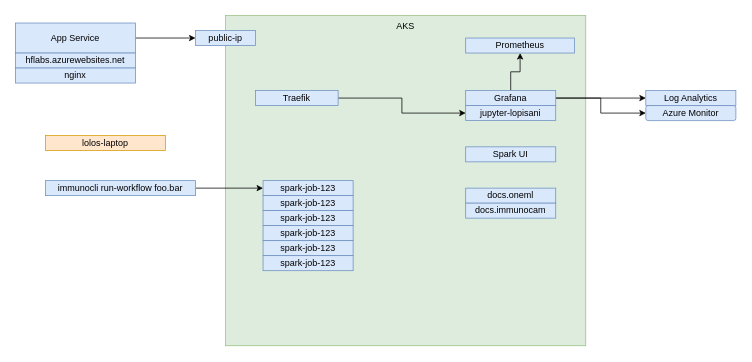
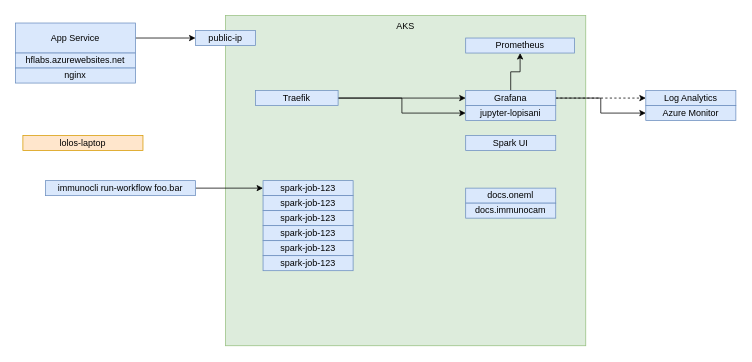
  <mxCell id="0" />
  <mxCell id="1" parent="0" />
  <mxCell id="2" value="AKS" style="rounded=0;whiteSpace=wrap;html=1;fillColor=#d5e8d4;strokeColor=#82b366;verticalAlign=top;opacity=80;" vertex="1" parent="1"><mxGeometry x="300" width="480" height="440" as="geometry" y="20" /></mxCell>
  <mxCell id="3" style="edgeStyle=orthogonalEdgeStyle;rounded=0;orthogonalLoop=1;jettySize=auto;html=1;entryX=0;entryY=0.5;entryDx=0;entryDy=0;" edge="1" parent="1" source="4" target="7"><mxGeometry relative="1" as="geometry"><mxPoint x="250" y="30" as="targetPoint" /></mxGeometry></mxCell>
  <mxCell id="4" value="App Service" style="rounded=0;whiteSpace=wrap;html=1;fillColor=#dae8fc;strokeColor=#6c8ebf;" vertex="1" parent="1"><mxGeometry y="30" width="160" height="40" as="geometry" x="20" /></mxCell>
  <mxCell id="5" value="hflabs.azurewebsites.net" style="rounded=0;whiteSpace=wrap;html=1;fillColor=#dae8fc;strokeColor=#6c8ebf;" vertex="1" parent="1"><mxGeometry y="70" width="160" height="20" as="geometry" x="20" /></mxCell>
  <mxCell id="6" value="nginx" style="rounded=0;whiteSpace=wrap;html=1;fillColor=#dae8fc;strokeColor=#6c8ebf;" vertex="1" parent="1"><mxGeometry y="90" width="160" height="20" as="geometry" x="20" /></mxCell>
  <mxCell id="7" value="public-ip" style="rounded=0;whiteSpace=wrap;html=1;fillColor=#dae8fc;strokeColor=#6c8ebf;" vertex="1" parent="1"><mxGeometry x="260" y="40" width="80" height="20" as="geometry" /></mxCell>
+ <mxCell id="8" style="edgeStyle=orthogonalEdgeStyle;rounded=0;orthogonalLoop=1;jettySize=auto;html=1;entryX=0;entryY=0.5;entryDx=0;entryDy=0;" edge="1" parent="1" source="10" target="14"><mxGeometry relative="1" as="geometry" /></mxCell>
  <mxCell id="9" style="edgeStyle=orthogonalEdgeStyle;rounded=0;orthogonalLoop=1;jettySize=auto;html=1;entryX=0;entryY=0.5;entryDx=0;entryDy=0;" edge="1" parent="1" source="10" target="15"><mxGeometry relative="1" as="geometry" /></mxCell>
  <mxCell id="10" value="Traefik" style="rounded=0;whiteSpace=wrap;html=1;fillColor=#dae8fc;strokeColor=#6c8ebf;" vertex="1" parent="1"><mxGeometry x="340" y="120" width="110" height="20" as="geometry" /></mxCell>
- <mxCell id="11" style="edgeStyle=orthogonalEdgeStyle;rounded=0;orthogonalLoop=1;jettySize=auto;html=1;" edge="1" parent="1" source="14" target="28"><mxGeometry relative="1" as="geometry" /></mxCell>
+ <mxCell id="11" style="edgeStyle=orthogonalEdgeStyle;rounded=0;orthogonalLoop=1;jettySize=auto;html=1;dashed=1;" edge="1" parent="1" source="14" target="28"><mxGeometry relative="1" as="geometry" /></mxCell>
  <mxCell id="12" style="edgeStyle=orthogonalEdgeStyle;rounded=0;orthogonalLoop=1;jettySize=auto;html=1;entryX=0;entryY=0.5;entryDx=0;entryDy=0;" edge="1" parent="1" source="14" target="29"><mxGeometry relative="1" as="geometry" /></mxCell>
  <mxCell id="13" style="edgeStyle=orthogonalEdgeStyle;rounded=0;orthogonalLoop=1;jettySize=auto;html=1;entryX=0.5;entryY=1;entryDx=0;entryDy=0;" edge="1" parent="1" source="14" target="30"><mxGeometry relative="1" as="geometry" /></mxCell>
  <mxCell id="14" value="Grafana" style="rounded=0;whiteSpace=wrap;html=1;fillColor=#dae8fc;strokeColor=#6c8ebf;" vertex="1" parent="1"><mxGeometry x="620" y="120" width="120" height="20" as="geometry" /></mxCell>
  <mxCell id="15" value="jupyter-lopisani" style="rounded=0;whiteSpace=wrap;html=1;fillColor=#dae8fc;strokeColor=#6c8ebf;" vertex="1" parent="1"><mxGeometry x="620" y="140" width="120" height="20" as="geometry" /></mxCell>
- <mxCell id="16" value="Spark UI" style="rounded=0;whiteSpace=wrap;html=1;fillColor=#dae8fc;strokeColor=#6c8ebf;" vertex="1" parent="1"><mxGeometry x="620" y="195" width="120" height="20" as="geometry" /></mxCell>
+ <mxCell id="16" value="Spark UI" style="rounded=0;whiteSpace=wrap;html=1;fillColor=#dae8fc;strokeColor=#6c8ebf;" vertex="1" parent="1"><mxGeometry x="620" y="180" width="120" height="20" as="geometry" /></mxCell>
  <mxCell id="17" value="docs.oneml" style="rounded=0;whiteSpace=wrap;html=1;fillColor=#dae8fc;strokeColor=#6c8ebf;" vertex="1" parent="1"><mxGeometry x="620" y="250" width="120" height="20" as="geometry" /></mxCell>
  <mxCell id="18" value="docs.immunocam" style="rounded=0;whiteSpace=wrap;html=1;fillColor=#dae8fc;strokeColor=#6c8ebf;" vertex="1" parent="1"><mxGeometry x="620" y="270" width="120" height="20" as="geometry" /></mxCell>
- <mxCell id="19" value="lolos-laptop" style="rounded=0;whiteSpace=wrap;html=1;fillColor=#ffe6cc;strokeColor=#d79b00;" vertex="1" parent="1"><mxGeometry x="60" y="180" width="160" height="20" as="geometry" /></mxCell>
+ <mxCell id="19" value="lolos-laptop" style="rounded=0;whiteSpace=wrap;html=1;fillColor=#ffe6cc;strokeColor=#d79b00;" vertex="1" parent="1"><mxGeometry x="30" y="180" width="160" height="20" as="geometry" /></mxCell>
  <mxCell id="20" style="edgeStyle=orthogonalEdgeStyle;rounded=0;orthogonalLoop=1;jettySize=auto;html=1;" edge="1" parent="1" source="21" target="22"><mxGeometry relative="1" as="geometry" /></mxCell>
  <mxCell id="21" value="immunocli run-workflow foo.bar" style="rounded=0;whiteSpace=wrap;html=1;fillColor=#dae8fc;strokeColor=#6c8ebf;" vertex="1" parent="1"><mxGeometry x="60" y="240" width="200" height="20" as="geometry" /></mxCell>
  <mxCell id="22" value="spark-job-123" style="rounded=0;whiteSpace=wrap;html=1;fillColor=#dae8fc;strokeColor=#6c8ebf;" vertex="1" parent="1"><mxGeometry x="350" y="240" width="120" height="20" as="geometry" /></mxCell>
  <mxCell id="23" value="spark-job-123" style="rounded=0;whiteSpace=wrap;html=1;fillColor=#dae8fc;strokeColor=#6c8ebf;" vertex="1" parent="1"><mxGeometry x="350" y="260" width="120" height="20" as="geometry" /></mxCell>
  <mxCell id="24" value="spark-job-123" style="rounded=0;whiteSpace=wrap;html=1;fillColor=#dae8fc;strokeColor=#6c8ebf;" vertex="1" parent="1"><mxGeometry x="350" y="280" width="120" height="20" as="geometry" /></mxCell>
  <mxCell id="25" value="spark-job-123" style="rounded=0;whiteSpace=wrap;html=1;fillColor=#dae8fc;strokeColor=#6c8ebf;" vertex="1" parent="1"><mxGeometry x="350" y="300" width="120" height="20" as="geometry" /></mxCell>
  <mxCell id="26" value="spark-job-123" style="rounded=0;whiteSpace=wrap;html=1;fillColor=#dae8fc;strokeColor=#6c8ebf;" vertex="1" parent="1"><mxGeometry x="350" y="320" width="120" height="20" as="geometry" /></mxCell>
  <mxCell id="27" value="spark-job-123" style="rounded=0;whiteSpace=wrap;html=1;fillColor=#dae8fc;strokeColor=#6c8ebf;" vertex="1" parent="1"><mxGeometry x="350" y="340" width="120" height="20" as="geometry" /></mxCell>
  <mxCell id="28" value="Log Analytics" style="rounded=0;whiteSpace=wrap;html=1;fillColor=#dae8fc;strokeColor=#6c8ebf;" vertex="1" parent="1"><mxGeometry x="860" y="120" width="120" height="20" as="geometry" /></mxCell>
- <mxCell id="29" value="Azure Monitor" style="whiteSpace=wrap;html=1;fillColor=#dae8fc;strokeColor=#6c8ebf;rounded=1;" vertex="1" parent="1"><mxGeometry x="860" y="140" width="120" height="20" as="geometry" /></mxCell>
+ <mxCell id="29" value="Azure Monitor" style="rounded=0;whiteSpace=wrap;html=1;fillColor=#dae8fc;strokeColor=#6c8ebf;" vertex="1" parent="1"><mxGeometry x="860" y="140" width="120" height="20" as="geometry" /></mxCell>
  <mxCell id="30" value="Prometheus" style="rounded=0;whiteSpace=wrap;html=1;fillColor=#dae8fc;strokeColor=#6c8ebf;" vertex="1" parent="1"><mxGeometry x="620" y="50" width="145" height="20" as="geometry" /></mxCell>
